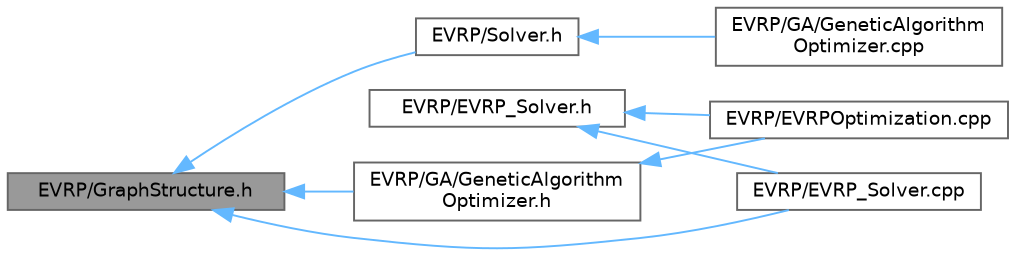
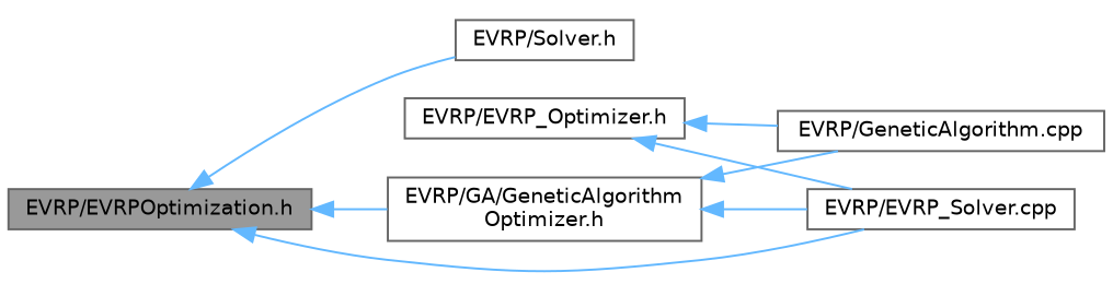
  digraph {
    rankdir=LR
    node [color=grey40 fillcolor=white fontname=Helvetica fontsize=10 shape=box style=filled]
    edge [color=steelblue1 dir=back fontname=Helvetica fontsize=10 labelfontname=Helvetica labelfontsize=10 style=solid]
-   n1 [color=gray40 fillcolor=grey60 fontcolor=black height=0.2 label="EVRP/GraphStructure.h" width=0.4]
+   n1 [color=gray40 fillcolor=grey60 fontcolor=black height=0.2 label="EVRP/EVRPOptimization.h" width=0.4]
    n2 [height=0.2 label="EVRP/GA/GeneticAlgorithm\lOptimizer.h" width=0.4]
    n3 [height=0.2 label="EVRP/Solver.h" width=0.4]
    n4 [height=0.2 label="EVRP/EVRP_Solver.cpp" width=0.4]
-   n5 [height=0.2 label="EVRP/EVRP_Solver.h" width=0.4]
-   n6 [height=0.2 label="EVRP/EVRPOptimization.cpp" width=0.4]
-   n7 [height=0.2 label="EVRP/GA/GeneticAlgorithm\lOptimizer.cpp" width=0.4]
+   n5 [height=0.2 label="EVRP/EVRP_Optimizer.h" width=0.4]
+   n6 [height=0.2 label="EVRP/GeneticAlgorithm.cpp" width=0.4]
    n1 -> n2
    n1 -> n3
    n1 -> n4
+   n2 -> n4
    n2 -> n6
-   n3 -> n7
    n5 -> n4
    n5 -> n6
  }
